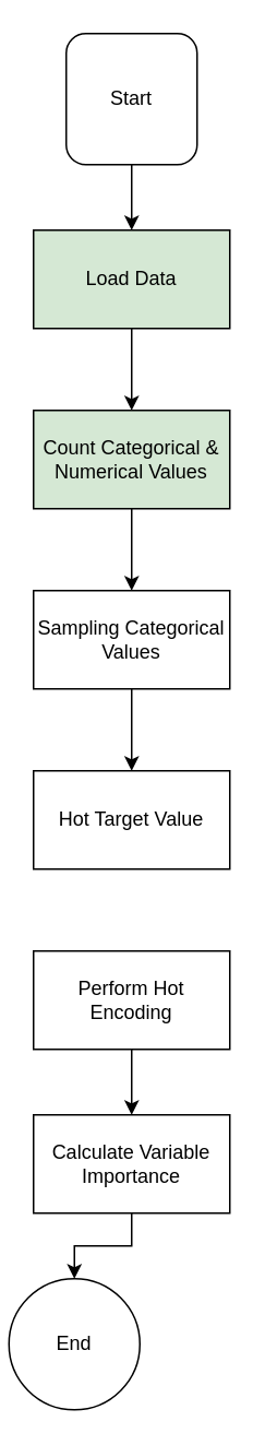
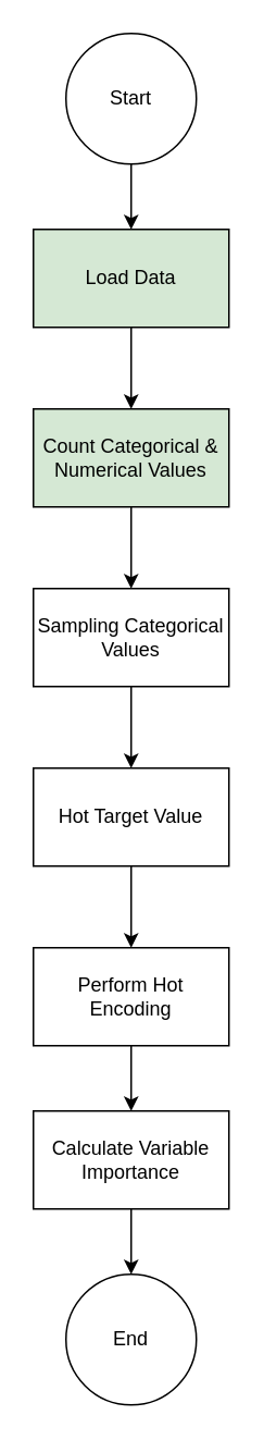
  <mxCell id="0" />
  <mxCell id="1" parent="0" />
  <mxCell id="2" value="" style="edgeStyle=orthogonalEdgeStyle;rounded=0;orthogonalLoop=1;jettySize=auto;html=1;" edge="1" parent="1" source="3" target="5"><mxGeometry relative="1" as="geometry" /></mxCell>
- <mxCell id="3" value="Start" style="whiteSpace=wrap;html=1;aspect=fixed;rounded=1;" vertex="1" parent="1"><mxGeometry x="40" y="20" width="80" height="80" as="geometry" /></mxCell>
+ <mxCell id="3" value="Start" style="ellipse;whiteSpace=wrap;html=1;aspect=fixed;" vertex="1" parent="1"><mxGeometry x="40" y="20" width="80" height="80" as="geometry" /></mxCell>
  <mxCell id="4" value="" style="edgeStyle=orthogonalEdgeStyle;rounded=0;orthogonalLoop=1;jettySize=auto;html=1;" edge="1" parent="1" source="5" target="7"><mxGeometry relative="1" as="geometry" /></mxCell>
  <mxCell id="5" value="Load Data" style="whiteSpace=wrap;html=1;fillColor=#d5e8d4;" vertex="1" parent="1"><mxGeometry x="20" y="140" width="120" height="60" as="geometry" /></mxCell>
  <mxCell id="6" value="" style="edgeStyle=orthogonalEdgeStyle;rounded=0;orthogonalLoop=1;jettySize=auto;html=1;" edge="1" parent="1" source="7" target="9"><mxGeometry relative="1" as="geometry" /></mxCell>
  <mxCell id="7" value="Count Categorical &amp;amp;&lt;br&gt;Numerical Values" style="whiteSpace=wrap;html=1;fillColor=#d5e8d4;" vertex="1" parent="1"><mxGeometry x="20" y="250" width="120" height="60" as="geometry" /></mxCell>
  <mxCell id="8" value="" style="edgeStyle=orthogonalEdgeStyle;rounded=0;orthogonalLoop=1;jettySize=auto;html=1;" edge="1" parent="1" source="9" target="11"><mxGeometry relative="1" as="geometry" /></mxCell>
  <mxCell id="9" value="Sampling Categorical Values" style="whiteSpace=wrap;html=1;" vertex="1" parent="1"><mxGeometry x="20" y="360" width="120" height="60" as="geometry" /></mxCell>
+ <mxCell id="10" value="" style="edgeStyle=orthogonalEdgeStyle;rounded=0;orthogonalLoop=1;jettySize=auto;html=1;" edge="1" parent="1" source="11" target="13"><mxGeometry relative="1" as="geometry" /></mxCell>
  <mxCell id="11" value="Hot Target Value" style="whiteSpace=wrap;html=1;" vertex="1" parent="1"><mxGeometry x="20" y="470" width="120" height="60" as="geometry" /></mxCell>
  <mxCell id="12" value="" style="edgeStyle=orthogonalEdgeStyle;rounded=0;orthogonalLoop=1;jettySize=auto;html=1;" edge="1" parent="1" source="13" target="15"><mxGeometry relative="1" as="geometry" /></mxCell>
  <mxCell id="13" value="&lt;div&gt;Perform Hot &lt;br&gt;&lt;/div&gt;&lt;div&gt;Encoding&lt;br&gt;&lt;/div&gt;" style="whiteSpace=wrap;html=1;" vertex="1" parent="1"><mxGeometry x="20" y="580" width="120" height="60" as="geometry" /></mxCell>
  <mxCell id="14" value="" style="edgeStyle=orthogonalEdgeStyle;rounded=0;orthogonalLoop=1;jettySize=auto;html=1;" edge="1" parent="1" source="15" target="16"><mxGeometry relative="1" as="geometry" /></mxCell>
  <mxCell id="15" value="&lt;div&gt;Calculate Variable&lt;/div&gt;&lt;div&gt;Importance&lt;br&gt;&lt;/div&gt;" style="whiteSpace=wrap;html=1;" vertex="1" parent="1"><mxGeometry x="20" y="680" width="120" height="60" as="geometry" /></mxCell>
- <mxCell id="16" value="End" style="ellipse;whiteSpace=wrap;html=1;" vertex="1" parent="1"><mxGeometry x="5" y="780" width="80" height="80" as="geometry" /></mxCell>
+ <mxCell id="16" value="End" style="ellipse;whiteSpace=wrap;html=1;" vertex="1" parent="1"><mxGeometry x="40" y="780" width="80" height="80" as="geometry" /></mxCell>
